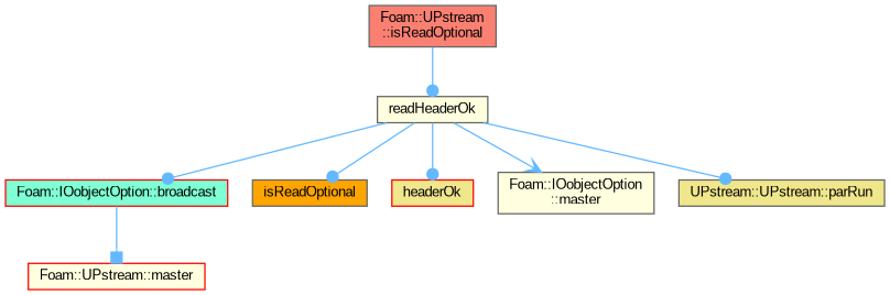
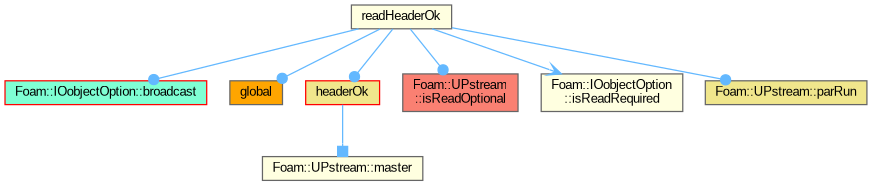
  digraph {
    fontname="Liberation Sans"
    rankdir=TB
    node [color=grey40 fillcolor=lightyellow fontname="Liberation Sans" fontsize=10 shape=box style=filled]
    edge [arrowhead=dot color=steelblue1 fontname="Liberation Sans" fontsize=10 labelfontname=Helvetica labelfontsize=10 style=solid]
    n1 [color=gray40 fontcolor=black height=0.2 label=readHeaderOk width=0.4]
    n2 [color=red fillcolor=aquamarine height=0.2 label="Foam::IOobjectOption::broadcast" width=0.4]
-   n3 [fillcolor=orange height=0.2 label=isReadOptional width=0.4]
+   n3 [fillcolor=orange height=0.2 label=global width=0.4]
    n4 [color=red fillcolor=khaki height=0.2 label=headerOk width=0.4]
    n5 [fillcolor=salmon height=0.2 label="Foam::UPstream\l::isReadOptional" width=0.4]
-   n6 [height=0.2 label="Foam::IOobjectOption\l::master" width=0.4]
-   n7 [fillcolor=khaki height=0.2 label="UPstream::UPstream::parRun" width=0.4]
-   n8 [color=red height=0.2 label="Foam::UPstream::master" width=0.4]
+   n6 [height=0.2 label="Foam::IOobjectOption\l::isReadRequired" width=0.4]
+   n7 [fillcolor=khaki height=0.2 label="Foam::UPstream::parRun" width=0.4]
+   n8 [height=0.2 label="Foam::UPstream::master" width=0.4]
    n1 -> n2
    n1 -> n3
    n1 -> n4
-   n5 -> n1
+   n1 -> n5
    n1 -> n6 [arrowhead=vee]
    n1 -> n7
-   n2 -> n8 [arrowhead=box]
+   n4 -> n8 [arrowhead=box]
  }
